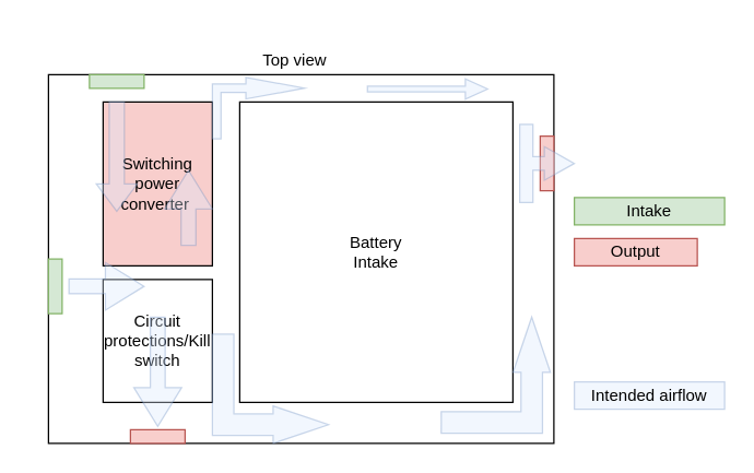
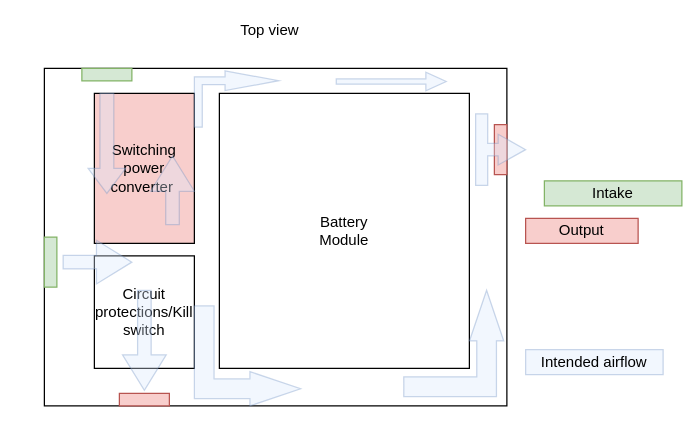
  <mxCell id="0" />
  <mxCell id="1" parent="0" />
  <mxCell id="2" value="" style="rounded=0;whiteSpace=wrap;html=1;" vertex="1" parent="1"><mxGeometry x="35" y="54" width="370" height="270" as="geometry" /></mxCell>
  <mxCell id="3" value="Switching&lt;br&gt;power converter&amp;nbsp;" style="rounded=0;whiteSpace=wrap;html=1;fillColor=#f8cecc;" vertex="1" parent="1"><mxGeometry x="75" y="74" width="80" height="120" as="geometry" /></mxCell>
- <mxCell id="4" value="Top view" style="text;html=1;align=center;verticalAlign=middle;resizable=0;points=[];autosize=1;" vertex="1" parent="1"><mxGeometry x="185" y="34" width="60" height="20" as="geometry" /></mxCell>
- <mxCell id="5" value="Battery&lt;br&gt;Intake" style="rounded=0;whiteSpace=wrap;html=1;" vertex="1" parent="1"><mxGeometry x="175" y="74" width="200" height="220" as="geometry" /></mxCell>
+ <mxCell id="4" value="Top view" style="text;html=1;align=center;verticalAlign=middle;resizable=0;points=[];autosize=1;" vertex="1" parent="1"><mxGeometry x="185" y="14" width="60" height="20" as="geometry" /></mxCell>
+ <mxCell id="5" value="Battery&lt;br&gt;Module" style="rounded=0;whiteSpace=wrap;html=1;" vertex="1" parent="1"><mxGeometry x="175" y="74" width="200" height="220" as="geometry" /></mxCell>
  <mxCell id="6" value="" style="rounded=0;whiteSpace=wrap;html=1;fillColor=#d5e8d4;strokeColor=#82b366;rotation=-90;" vertex="1" parent="1"><mxGeometry x="20" y="204" width="40" height="10" as="geometry" /></mxCell>
  <mxCell id="7" value="" style="rounded=0;whiteSpace=wrap;html=1;fillColor=#d5e8d4;strokeColor=#82b366;" vertex="1" parent="1"><mxGeometry x="65" y="54" width="40" height="10" as="geometry" /></mxCell>
  <mxCell id="8" value="" style="rounded=0;whiteSpace=wrap;html=1;fillColor=#f8cecc;strokeColor=#b85450;" vertex="1" parent="1"><mxGeometry x="95" y="314" width="40" height="10" as="geometry" /></mxCell>
  <mxCell id="9" value="Circuit protections/Kill switch" style="rounded=0;whiteSpace=wrap;html=1;" vertex="1" parent="1"><mxGeometry x="75" y="204" width="80" height="90" as="geometry" /></mxCell>
  <mxCell id="10" value="" style="rounded=0;whiteSpace=wrap;html=1;fillColor=#f8cecc;strokeColor=#b85450;rotation=-90;" vertex="1" parent="1"><mxGeometry x="380" y="114" width="40" height="10" as="geometry" /></mxCell>
  <mxCell id="11" value="" style="html=1;shadow=0;dashed=0;align=center;verticalAlign=middle;shape=mxgraph.arrows2.bendArrow;dy=7.88;dx=40.57;notch=0.05;arrowHead=27.43;sketch=0;fillColor=#dae8fc;rotation=0;flipV=1;strokeColor=#6c8ebf;fillOpacity=35;strokeOpacity=35;" vertex="1" parent="1"><mxGeometry x="155" y="244" width="85" height="80" as="geometry" /></mxCell>
  <mxCell id="12" value="" style="html=1;shadow=0;dashed=0;align=center;verticalAlign=middle;shape=mxgraph.arrows2.bendArrow;dy=7.88;dx=40.57;notch=0.05;arrowHead=27.43;sketch=0;fillColor=#dae8fc;rotation=-90;flipV=1;strokeColor=#6c8ebf;fillOpacity=35;strokeOpacity=35;" vertex="1" parent="1"><mxGeometry x="320" y="234" width="85" height="80" as="geometry" /></mxCell>
  <mxCell id="13" value="" style="html=1;shadow=0;dashed=0;align=center;verticalAlign=middle;shape=mxgraph.arrows2.bendArrow;dy=3.16;dx=42.98;notch=0.05;arrowHead=15.76;sketch=0;fillColor=#dae8fc;rotation=0;flipV=0;strokeColor=#6c8ebf;fillOpacity=35;strokeOpacity=35;flipH=0;" vertex="1" parent="1"><mxGeometry x="155" y="56" width="67.5" height="45" as="geometry" /></mxCell>
  <mxCell id="14" value="" style="html=1;shadow=0;dashed=0;align=center;verticalAlign=middle;shape=mxgraph.arrows2.arrow;dy=0.63;dx=20.05;direction=south;notch=0;sketch=0;fillColor=#dae8fc;strokeColor=#6c8ebf;fillOpacity=35;strokeOpacity=35;" vertex="1" parent="1"><mxGeometry x="70" y="74" width="30" height="80" as="geometry" /></mxCell>
  <mxCell id="15" value="" style="html=1;shadow=0;dashed=0;align=center;verticalAlign=middle;shape=mxgraph.arrows2.arrow;dy=0.69;dx=28.33;direction=north;notch=0;sketch=0;fillColor=#dae8fc;fillOpacity=35;strokeOpacity=35;strokeColor=#6c8ebf;rotation=90;" vertex="1" parent="1"><mxGeometry x="60" y="181.5" width="35" height="55" as="geometry" /></mxCell>
  <mxCell id="16" value="" style="html=1;shadow=0;dashed=0;align=center;verticalAlign=middle;shape=mxgraph.arrows2.arrow;dy=0.69;dx=28.33;direction=north;notch=0;sketch=0;fillColor=#dae8fc;fillOpacity=35;strokeOpacity=35;strokeColor=#6c8ebf;rotation=0;" vertex="1" parent="1"><mxGeometry x="120" y="124" width="35" height="55" as="geometry" /></mxCell>
  <mxCell id="17" value="" style="html=1;shadow=0;dashed=0;align=center;verticalAlign=middle;shape=mxgraph.arrows2.arrow;dy=0.69;dx=28.33;direction=north;notch=0;sketch=0;fillColor=#dae8fc;fillOpacity=35;strokeOpacity=35;strokeColor=#6c8ebf;rotation=-180;" vertex="1" parent="1"><mxGeometry x="97.5" y="231.5" width="35" height="80" as="geometry" /></mxCell>
  <mxCell id="18" value="" style="html=1;shadow=0;dashed=0;align=center;verticalAlign=middle;shape=mxgraph.arrows2.tailedNotchedArrow;dy1=5;dx1=22;notch=0;arrowHead=7.33;dx2=9.67;dy2=28.67;sketch=0;fillColor=#dae8fc;fillOpacity=35;strokeOpacity=35;strokeColor=#6c8ebf;" vertex="1" parent="1"><mxGeometry x="380" y="89" width="40" height="60" as="geometry" /></mxCell>
  <mxCell id="19" value="" style="html=1;shadow=0;dashed=0;align=center;verticalAlign=middle;shape=mxgraph.arrows2.arrow;dy=0.72;dx=16.33;direction=north;notch=0;sketch=0;fillColor=#dae8fc;fillOpacity=35;strokeOpacity=35;strokeColor=#6c8ebf;rotation=90;" vertex="1" parent="1"><mxGeometry x="305" y="20.5" width="15" height="88" as="geometry" /></mxCell>
- <mxCell id="20" value="Intake" style="rounded=0;whiteSpace=wrap;html=1;fillColor=#d5e8d4;strokeColor=#82b366;" vertex="1" parent="1"><mxGeometry x="420" y="144" width="110" height="20" as="geometry" /></mxCell>
+ <mxCell id="20" value="Intake" style="rounded=0;whiteSpace=wrap;html=1;fillColor=#d5e8d4;strokeColor=#82b366;" vertex="1" parent="1"><mxGeometry x="435" y="144" width="110" height="20" as="geometry" /></mxCell>
  <mxCell id="21" value="Output" style="rounded=0;whiteSpace=wrap;html=1;fillColor=#f8cecc;strokeColor=#b85450;" vertex="1" parent="1"><mxGeometry x="420" y="174" width="90" height="20" as="geometry" /></mxCell>
  <mxCell id="22" value="Intended airflow" style="rounded=0;whiteSpace=wrap;html=1;shadow=0;sketch=0;fillColor=#dae8fc;strokeColor=#6c8ebf;fillOpacity=35;strokeOpacity=35;" vertex="1" parent="1"><mxGeometry x="420" y="279" width="110" height="20" as="geometry" /></mxCell>
